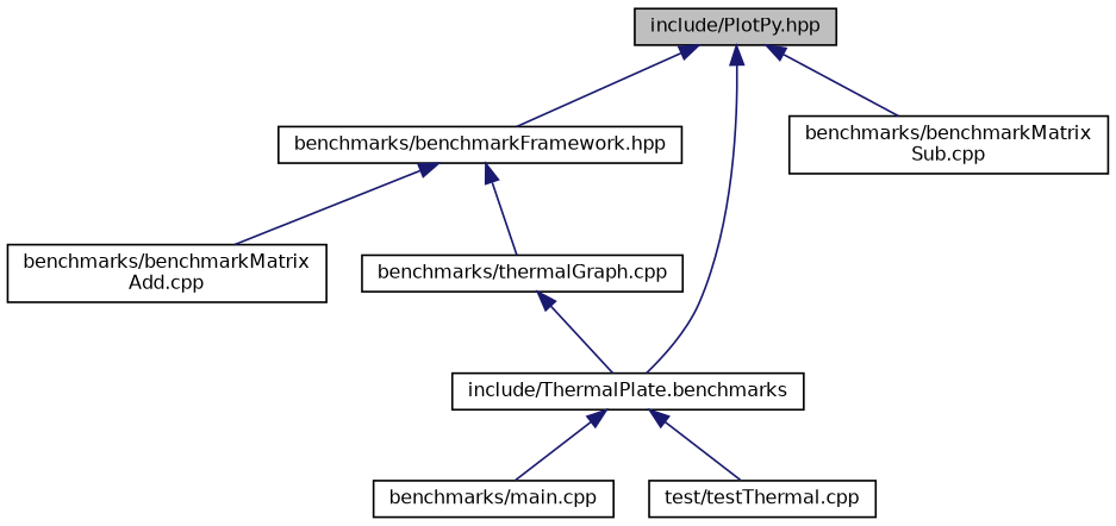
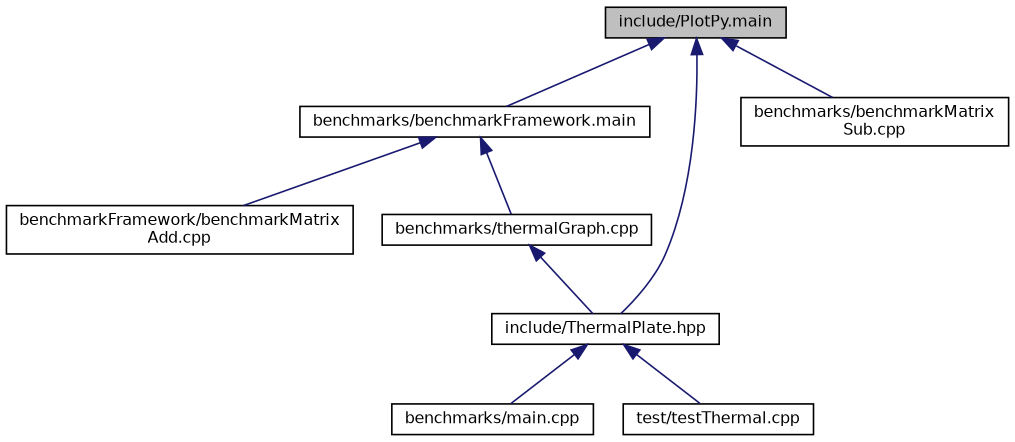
  digraph {
    node [color=black fillcolor=white fontname=Helvetica fontsize=10 shape=record style=filled]
    edge [color=midnightblue dir=back fontname=Helvetica fontsize=10 labelfontname=Helvetica labelfontsize=10 style=solid]
-   n1 [fillcolor=grey75 fontcolor=black height=0.2 label="include/PlotPy.hpp" width=0.4]
-   n2 [height=0.2 label="benchmarks/benchmarkFramework.hpp" width=0.4]
-   n3 [height=0.2 label="include/ThermalPlate.benchmarks" width=0.4]
+   n1 [fillcolor=grey75 fontcolor=black height=0.2 label="include/PlotPy.main" width=0.4]
+   n2 [height=0.2 label="benchmarks/benchmarkFramework.main" width=0.4]
+   n3 [height=0.2 label="include/ThermalPlate.hpp" width=0.4]
    n4 [height=0.2 label="benchmarks/benchmarkMatrix\lSub.cpp" width=0.4]
-   n5 [height=0.2 label="benchmarks/benchmarkMatrix\lAdd.cpp" width=0.4]
+   n5 [height=0.2 label="benchmarkFramework/benchmarkMatrix\lAdd.cpp" width=0.4]
    n6 [height=0.2 label="benchmarks/thermalGraph.cpp" width=0.4]
    n7 [height=0.2 label="benchmarks/main.cpp" width=0.4]
    n8 [height=0.2 label="test/testThermal.cpp" width=0.4]
    n1 -> n2
    n1 -> n3
    n1 -> n4
    n2 -> n5
    n2 -> n6
    n3 -> n7
    n3 -> n8
    n6 -> n3
  }
